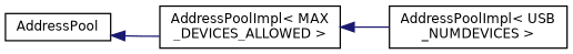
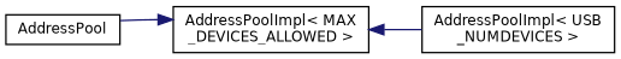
  digraph {
    rankdir=LR
    node [color=black fillcolor=white fontname=Helvetica fontsize=10 shape=record style=filled]
    edge [color=midnightblue dir=back fontname=Helvetica fontsize=10 labelfontname=Helvetica labelfontsize=10 style=solid]
    n1 [height=0.2 label=AddressPool width=0.4]
    n2 [height=0.2 label="AddressPoolImpl\< MAX\l_DEVICES_ALLOWED \>" width=0.4]
    n3 [height=0.2 label="AddressPoolImpl\< USB\l_NUMDEVICES \>" width=0.4]
-   n1 -> n2
+   n2 -> n1
    n2 -> n3
  }
